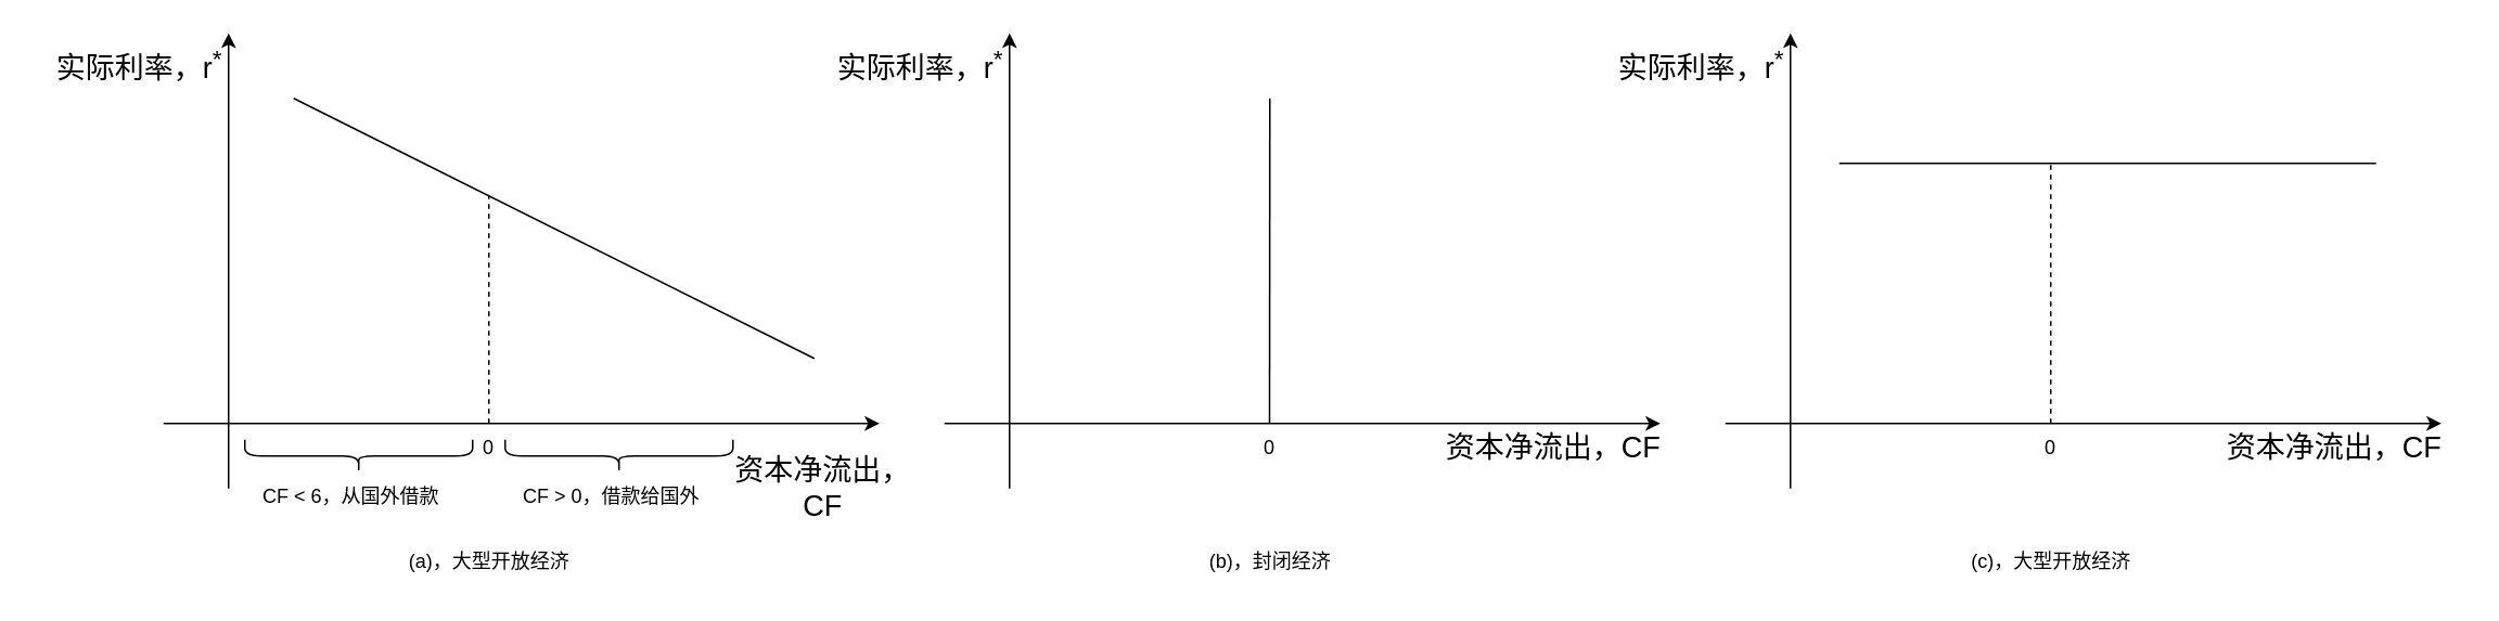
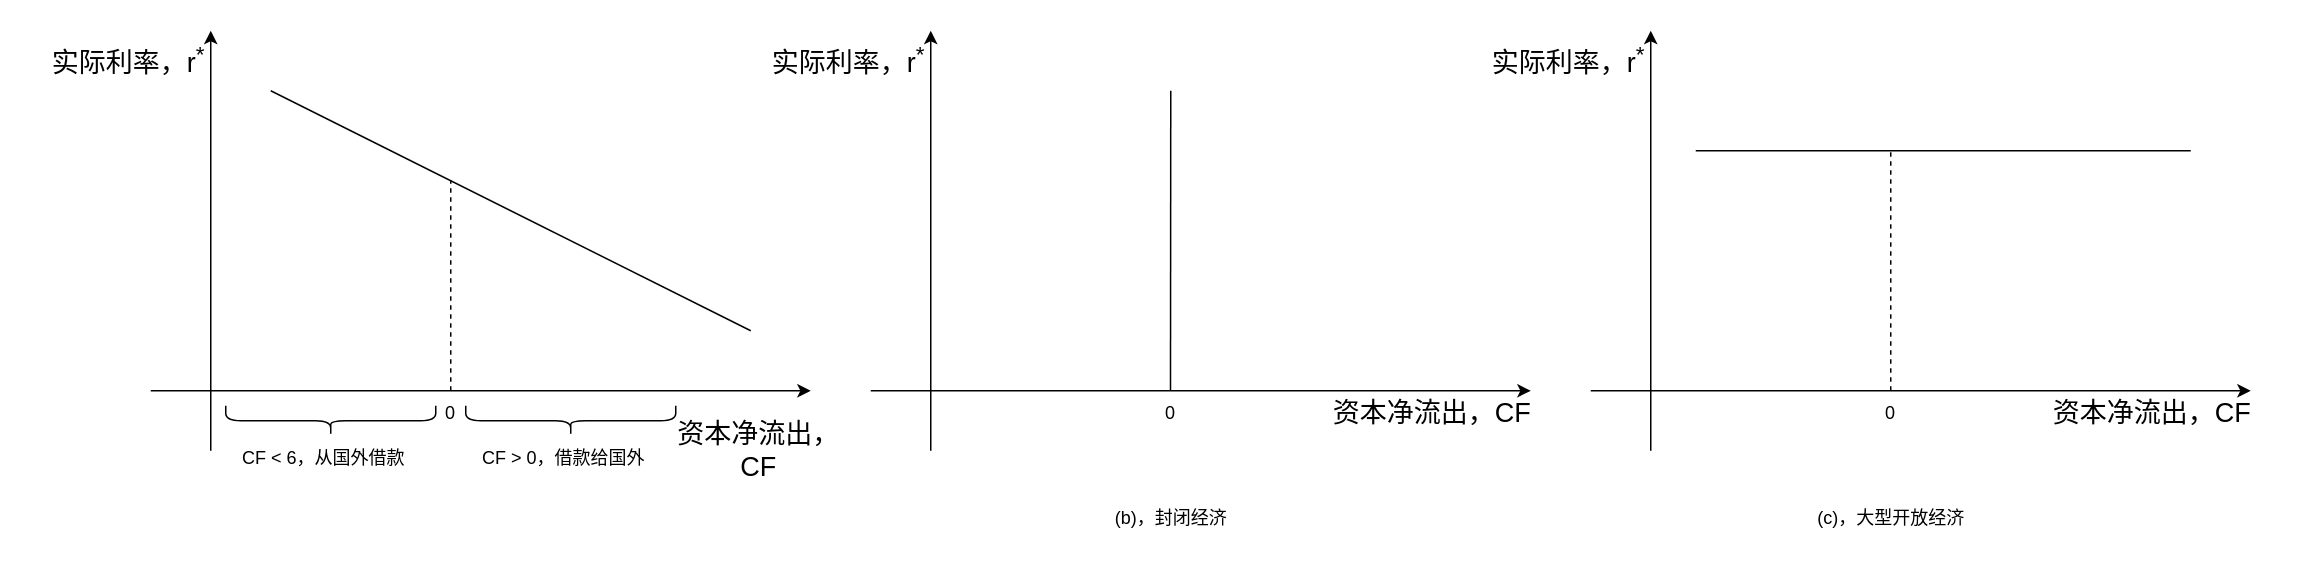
  <mxCell id="0" />
  <mxCell id="1" parent="0" />
  <mxCell id="2" value="" style="endArrow=classic;html=1;rounded=0;" edge="1" parent="1"><mxGeometry width="50" height="50" relative="1" as="geometry"><mxPoint x="100" y="260" as="sourcePoint" /><mxPoint x="540" y="260" as="targetPoint" /></mxGeometry></mxCell>
  <mxCell id="3" value="" style="endArrow=classic;html=1;rounded=0;" edge="1" parent="1"><mxGeometry width="50" height="50" relative="1" as="geometry"><mxPoint x="140" y="300" as="sourcePoint" /><mxPoint x="140" as="targetPoint" y="20" /></mxGeometry></mxCell>
  <mxCell id="4" value="" style="endArrow=none;html=1;rounded=0;" edge="1" parent="1"><mxGeometry width="50" height="50" relative="1" as="geometry"><mxPoint x="500" y="220" as="sourcePoint" /><mxPoint x="180" y="60" as="targetPoint" /></mxGeometry></mxCell>
  <mxCell id="5" value="&lt;font style=&quot;font-size: 18px;&quot;&gt;实际利率，r&lt;sup&gt;*&lt;/sup&gt;&lt;/font&gt;" style="text;html=1;align=center;verticalAlign=middle;resizable=0;points=[];autosize=1;strokeColor=none;fillColor=none;" vertex="1" parent="1"><mxGeometry x="20" width="130" height="40" as="geometry" y="20" /></mxCell>
  <mxCell id="6" value="&lt;span style=&quot;font-size: 18px;&quot;&gt;资本净流出，&lt;br&gt;CF&lt;/span&gt;" style="text;html=1;align=center;verticalAlign=middle;resizable=0;points=[];autosize=1;strokeColor=none;fillColor=none;" vertex="1" parent="1"><mxGeometry x="440" y="270" width="130" height="60" as="geometry" /></mxCell>
  <mxCell id="7" value="" style="endArrow=none;dashed=1;html=1;rounded=0;" edge="1" parent="1"><mxGeometry width="50" height="50" relative="1" as="geometry"><mxPoint x="300" y="260" as="sourcePoint" /><mxPoint x="300" y="120" as="targetPoint" /></mxGeometry></mxCell>
  <mxCell id="8" value="0" style="text;html=1;strokeColor=none;fillColor=none;align=center;verticalAlign=middle;whiteSpace=wrap;rounded=0;" vertex="1" parent="1"><mxGeometry x="270" y="260" width="60" height="30" as="geometry" /></mxCell>
  <mxCell id="9" value="" style="endArrow=classic;html=1;rounded=0;" edge="1" parent="1"><mxGeometry width="50" height="50" relative="1" as="geometry"><mxPoint x="580" y="260" as="sourcePoint" /><mxPoint x="1020" y="260" as="targetPoint" /></mxGeometry></mxCell>
  <mxCell id="10" value="" style="endArrow=classic;html=1;rounded=0;" edge="1" parent="1"><mxGeometry width="50" height="50" relative="1" as="geometry"><mxPoint x="620" y="300" as="sourcePoint" /><mxPoint x="620" as="targetPoint" y="20" /></mxGeometry></mxCell>
  <mxCell id="11" value="" style="endArrow=none;html=1;rounded=0;" edge="1" parent="1"><mxGeometry width="50" height="50" relative="1" as="geometry"><mxPoint x="779.83" y="260" as="sourcePoint" /><mxPoint x="780" y="60" as="targetPoint" /></mxGeometry></mxCell>
  <mxCell id="12" value="&lt;font style=&quot;font-size: 18px;&quot;&gt;实际利率，r&lt;sup&gt;*&lt;/sup&gt;&lt;/font&gt;" style="text;html=1;align=center;verticalAlign=middle;resizable=0;points=[];autosize=1;strokeColor=none;fillColor=none;" vertex="1" parent="1"><mxGeometry x="500" width="130" height="40" as="geometry" y="20" /></mxCell>
  <mxCell id="13" value="&lt;span style=&quot;font-size: 18px;&quot;&gt;资本净流出，CF&lt;/span&gt;" style="text;html=1;align=center;verticalAlign=middle;resizable=0;points=[];autosize=1;strokeColor=none;fillColor=none;" vertex="1" parent="1"><mxGeometry x="874" y="255" width="160" height="40" as="geometry" /></mxCell>
  <mxCell id="14" value="0" style="text;html=1;strokeColor=none;fillColor=none;align=center;verticalAlign=middle;whiteSpace=wrap;rounded=0;" vertex="1" parent="1"><mxGeometry x="750" y="260" width="60" height="30" as="geometry" /></mxCell>
  <mxCell id="15" value="" style="endArrow=classic;html=1;rounded=0;" edge="1" parent="1"><mxGeometry width="50" height="50" relative="1" as="geometry"><mxPoint x="1060" y="260" as="sourcePoint" /><mxPoint x="1500" y="260" as="targetPoint" /></mxGeometry></mxCell>
  <mxCell id="16" value="" style="endArrow=classic;html=1;rounded=0;" edge="1" parent="1"><mxGeometry width="50" height="50" relative="1" as="geometry"><mxPoint x="1100" y="300" as="sourcePoint" /><mxPoint x="1100" as="targetPoint" y="20" /></mxGeometry></mxCell>
  <mxCell id="17" value="" style="endArrow=none;html=1;rounded=0;" edge="1" parent="1"><mxGeometry width="50" height="50" relative="1" as="geometry"><mxPoint x="1460" y="100" as="sourcePoint" /><mxPoint x="1130" y="100" as="targetPoint" /></mxGeometry></mxCell>
  <mxCell id="18" value="&lt;font style=&quot;font-size: 18px;&quot;&gt;实际利率，r&lt;sup&gt;*&lt;/sup&gt;&lt;/font&gt;" style="text;html=1;align=center;verticalAlign=middle;resizable=0;points=[];autosize=1;strokeColor=none;fillColor=none;" vertex="1" parent="1"><mxGeometry x="980" width="130" height="40" as="geometry" y="20" /></mxCell>
  <mxCell id="19" value="&lt;span style=&quot;font-size: 18px;&quot;&gt;资本净流出，CF&lt;/span&gt;" style="text;html=1;align=center;verticalAlign=middle;resizable=0;points=[];autosize=1;strokeColor=none;fillColor=none;" vertex="1" parent="1"><mxGeometry x="1354" y="255" width="160" height="40" as="geometry" /></mxCell>
  <mxCell id="20" value="" style="endArrow=none;dashed=1;html=1;rounded=0;" edge="1" parent="1"><mxGeometry width="50" height="50" relative="1" as="geometry"><mxPoint x="1260" y="260" as="sourcePoint" /><mxPoint x="1260" y="100" as="targetPoint" /></mxGeometry></mxCell>
  <mxCell id="21" value="0" style="text;html=1;strokeColor=none;fillColor=none;align=center;verticalAlign=middle;whiteSpace=wrap;rounded=0;" vertex="1" parent="1"><mxGeometry x="1230" y="260" width="60" height="30" as="geometry" /></mxCell>
  <mxCell id="22" value="" style="shape=curlyBracket;whiteSpace=wrap;html=1;rounded=1;labelPosition=left;verticalLabelPosition=middle;align=right;verticalAlign=middle;rotation=-90;" vertex="1" parent="1"><mxGeometry x="210" y="210" width="20" height="140" as="geometry" /></mxCell>
  <mxCell id="23" value="CF &amp;lt; 6，从国外借款" style="text;html=1;align=center;verticalAlign=middle;resizable=0;points=[];autosize=1;strokeColor=none;fillColor=none;" vertex="1" parent="1"><mxGeometry x="150" y="290" width="130" height="30" as="geometry" /></mxCell>
  <mxCell id="24" value="" style="shape=curlyBracket;whiteSpace=wrap;html=1;rounded=1;labelPosition=left;verticalLabelPosition=middle;align=right;verticalAlign=middle;rotation=-90;" vertex="1" parent="1"><mxGeometry x="370" y="210" width="20" height="140" as="geometry" /></mxCell>
  <mxCell id="25" value="CF &amp;gt; 0，借款给国外" style="text;html=1;align=center;verticalAlign=middle;resizable=0;points=[];autosize=1;strokeColor=none;fillColor=none;" vertex="1" parent="1"><mxGeometry x="310" y="290" width="130" height="30" as="geometry" /></mxCell>
- <mxCell id="26" value="(a)，大型开放经济" style="text;html=1;align=center;verticalAlign=middle;resizable=0;points=[];autosize=1;strokeColor=none;fillColor=none;" vertex="1" parent="1"><mxGeometry x="240" y="330" width="120" height="30" as="geometry" /></mxCell>
  <mxCell id="27" value="(b)，封闭经济" style="text;html=1;align=center;verticalAlign=middle;resizable=0;points=[];autosize=1;strokeColor=none;fillColor=none;" vertex="1" parent="1"><mxGeometry x="730" y="330" width="100" height="30" as="geometry" /></mxCell>
  <mxCell id="28" value="(c)，大型开放经济" style="text;html=1;align=center;verticalAlign=middle;resizable=0;points=[];autosize=1;strokeColor=none;fillColor=none;" vertex="1" parent="1"><mxGeometry x="1200" y="330" width="120" height="30" as="geometry" /></mxCell>
